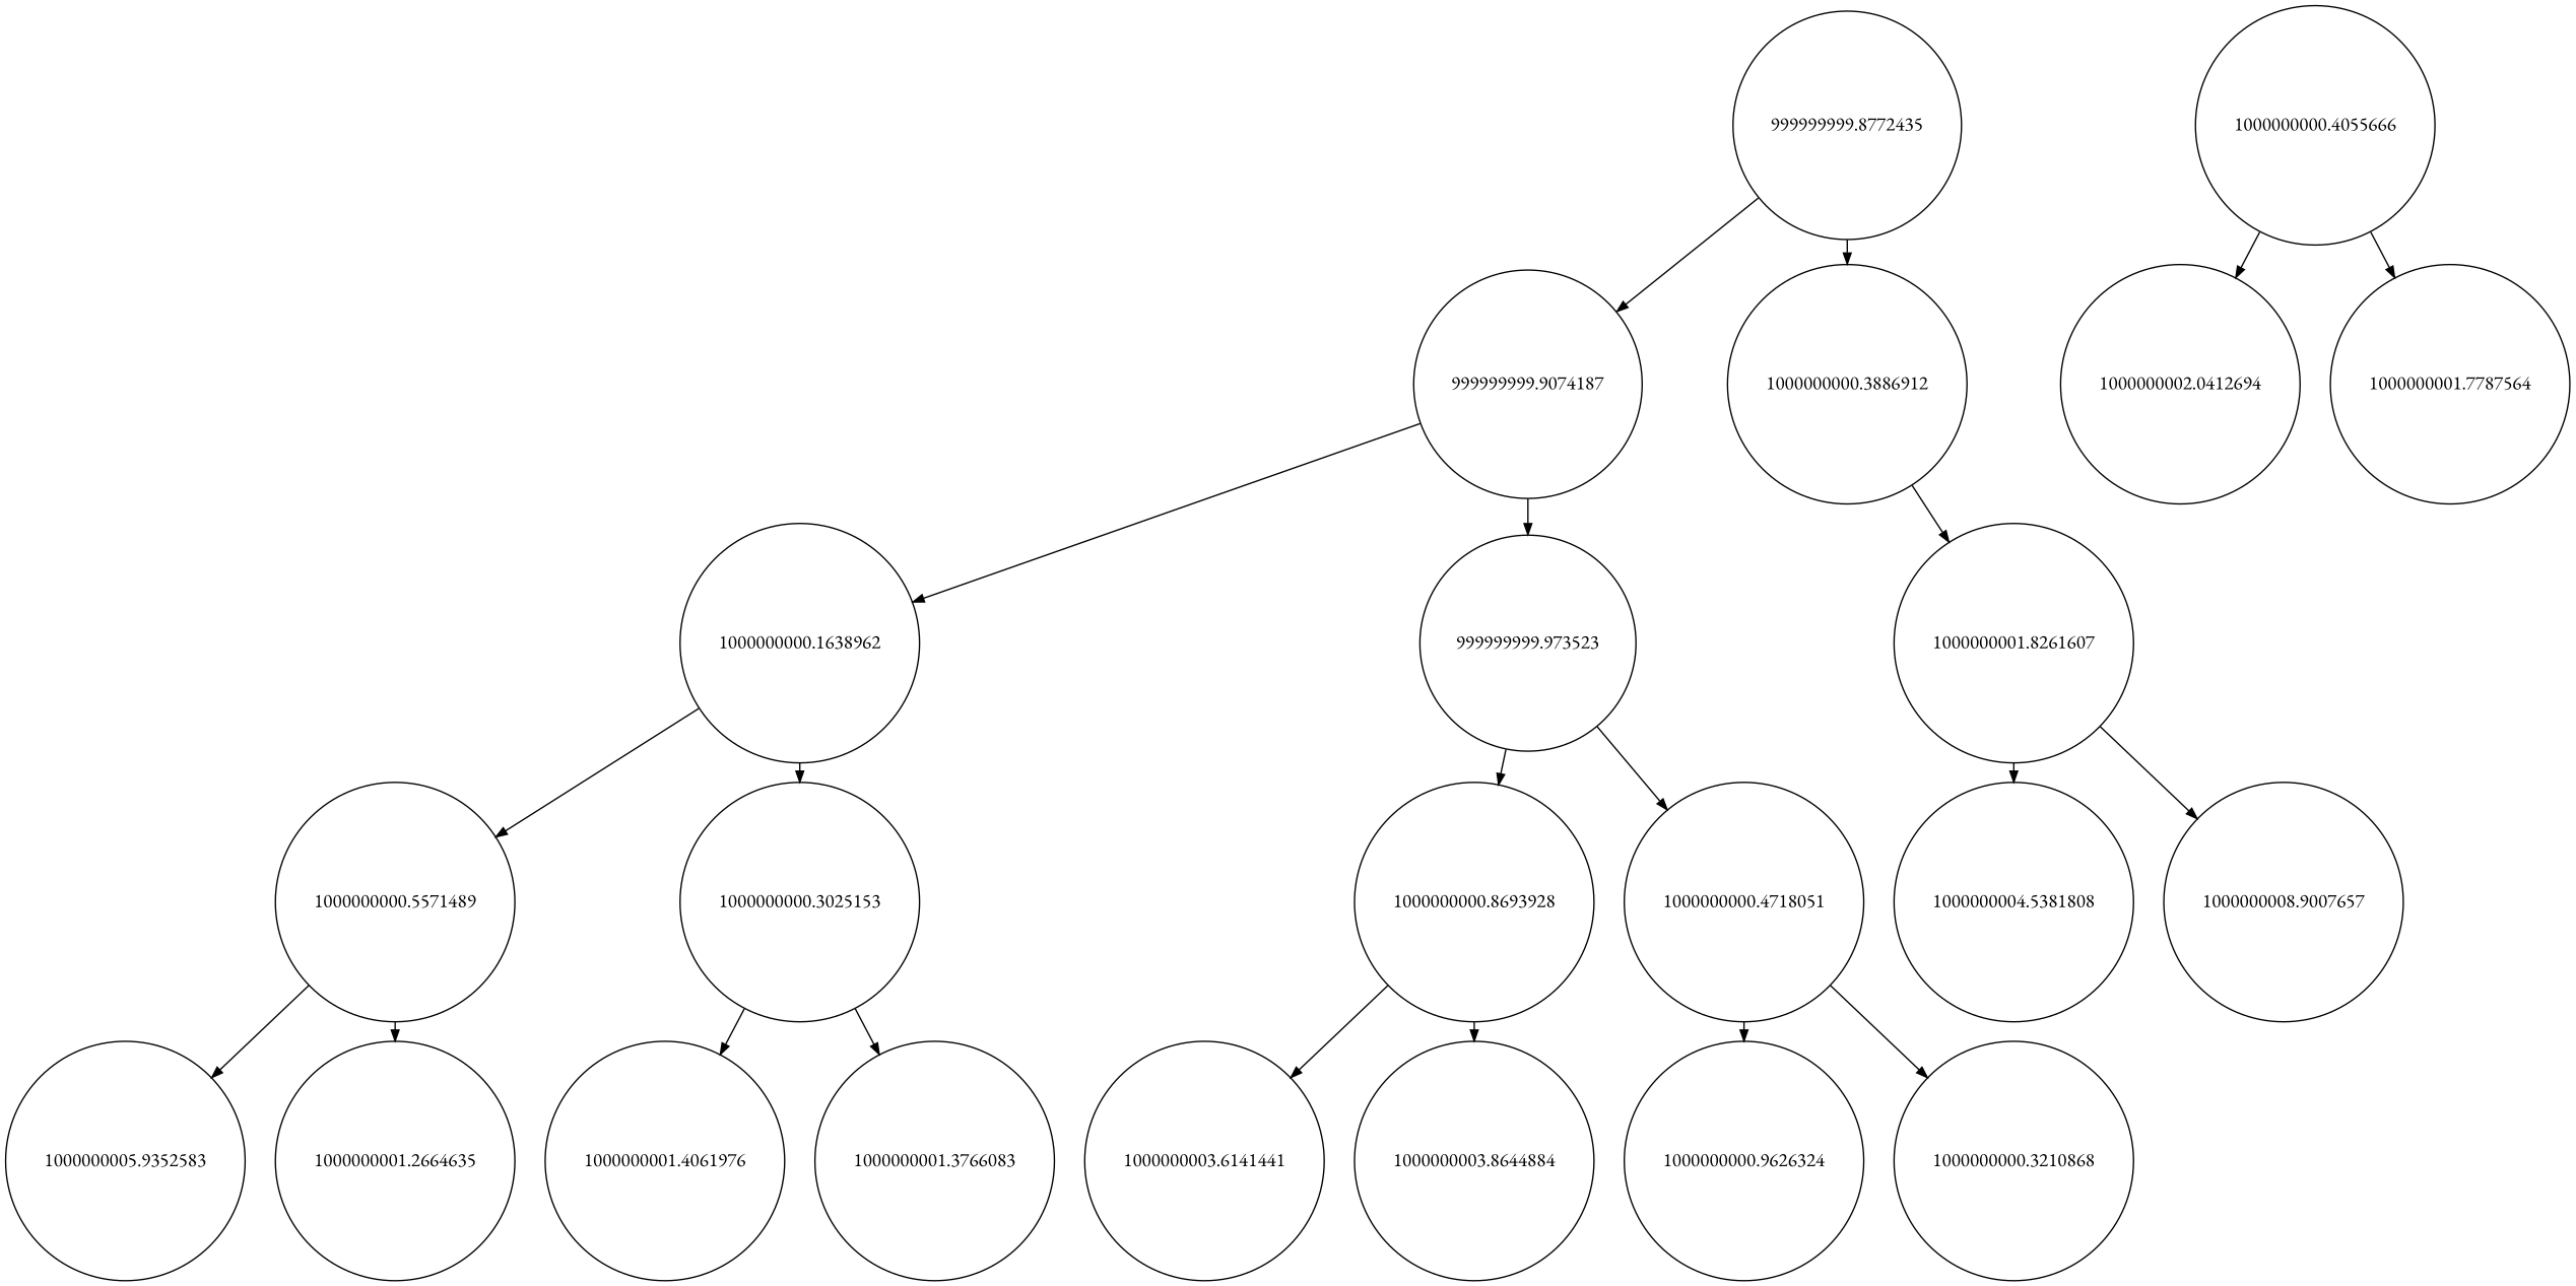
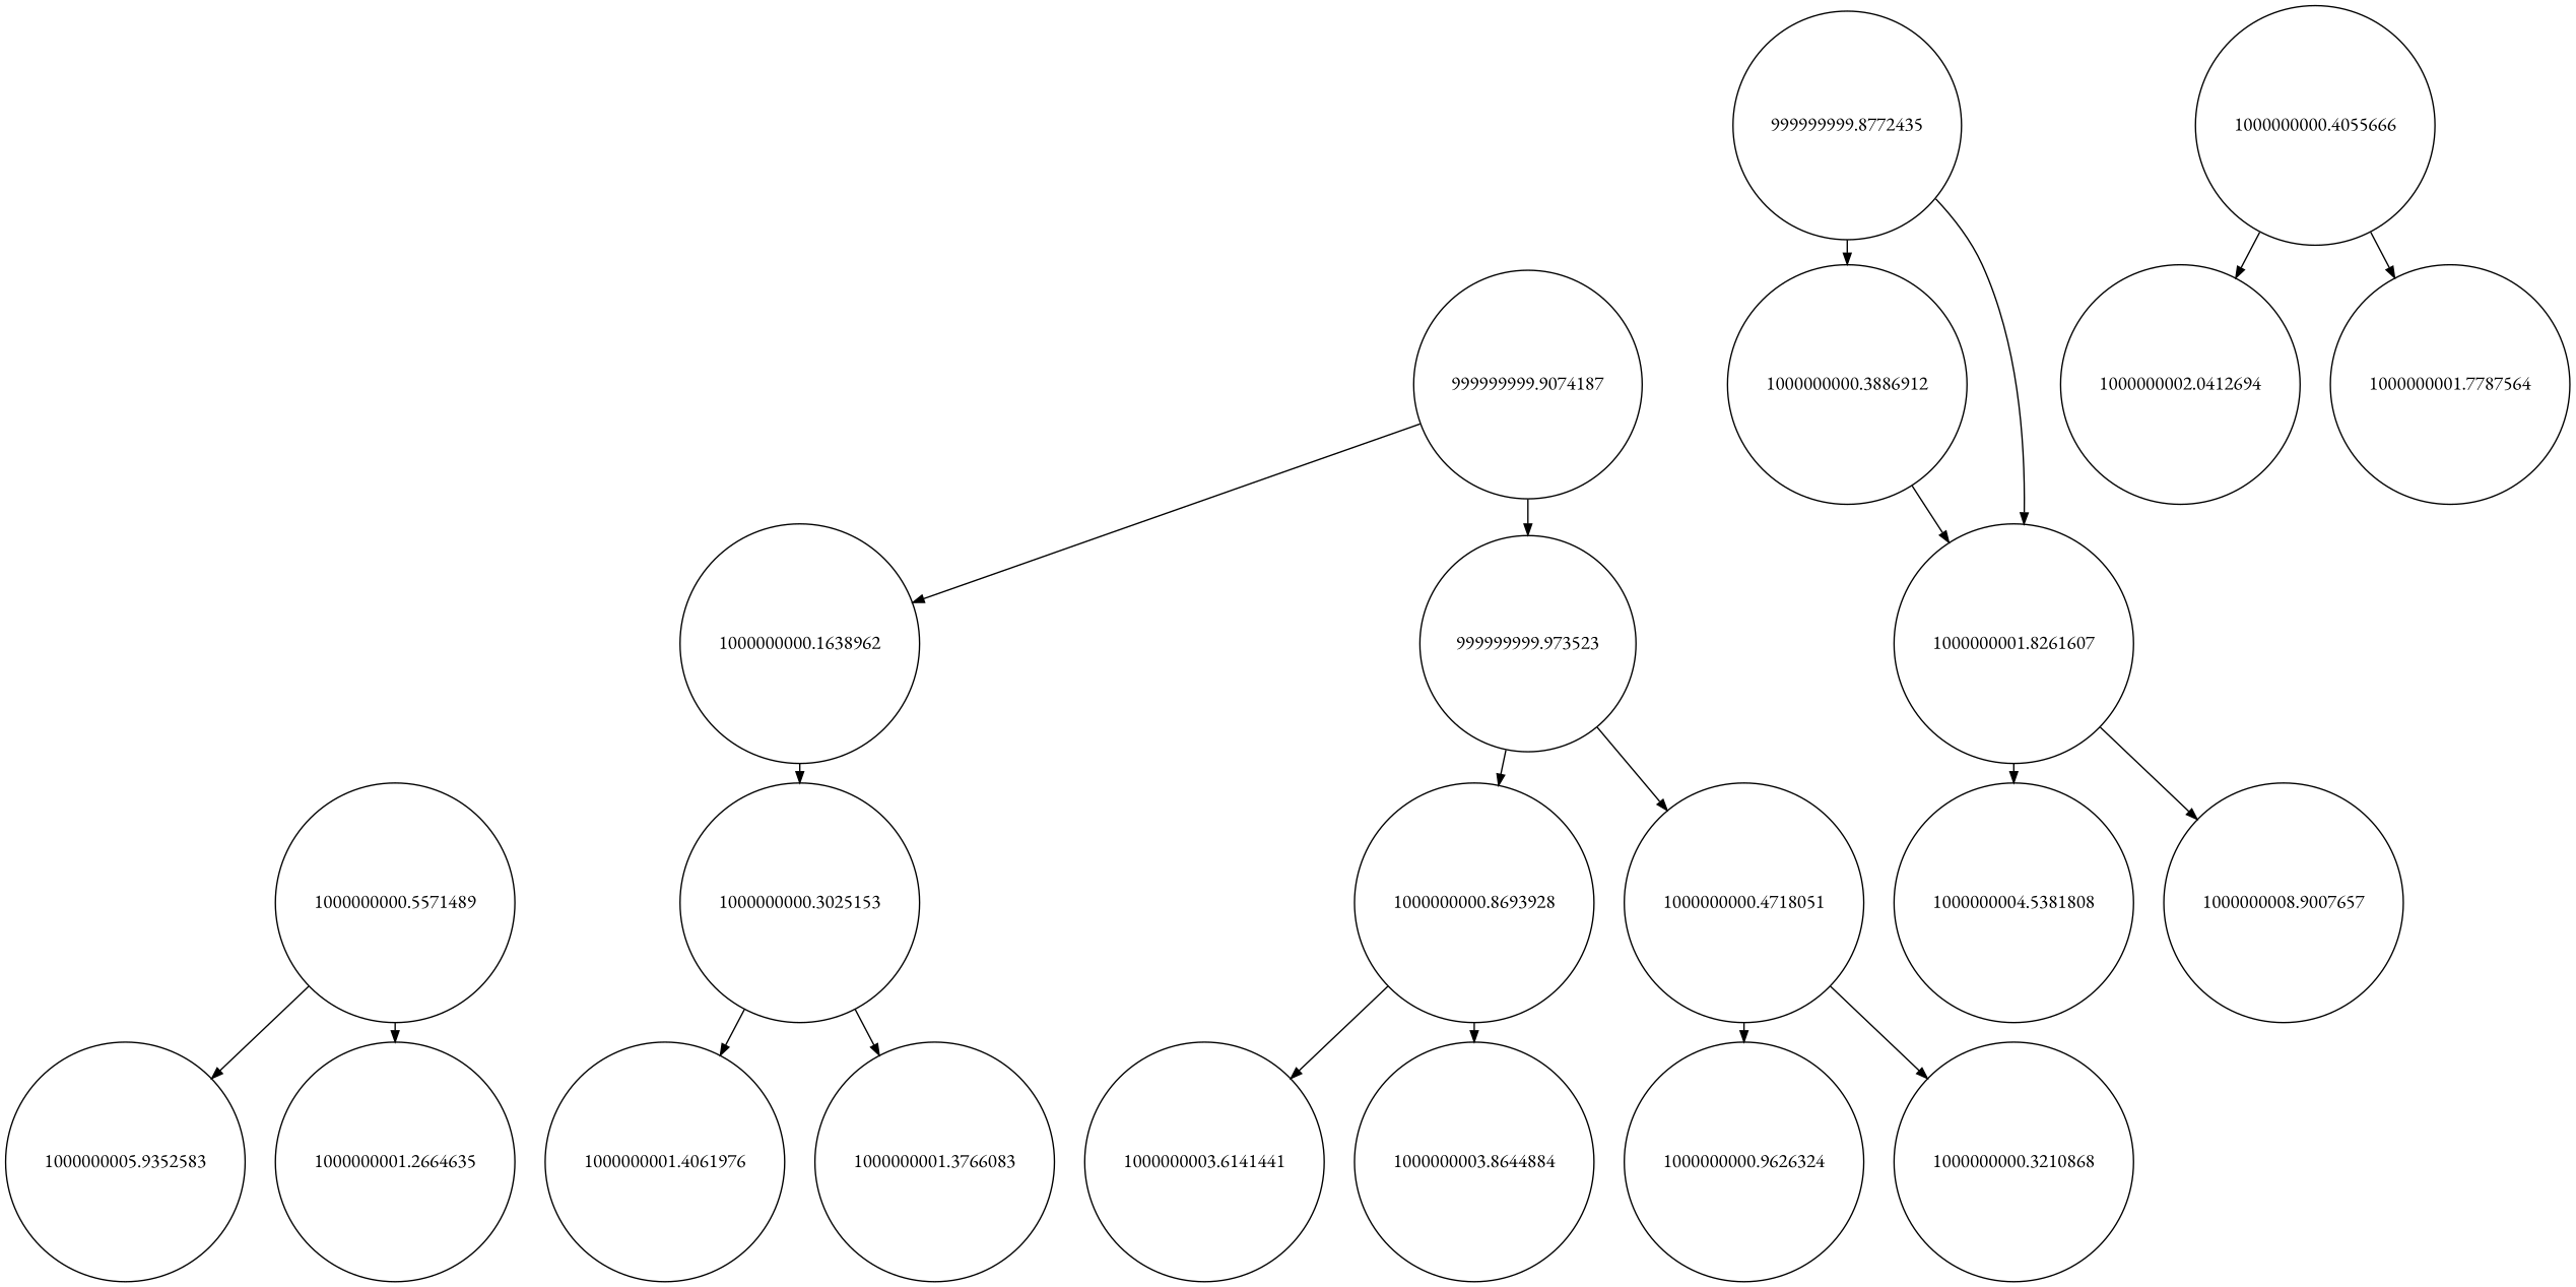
  digraph {
    fontname="EB Garamond"
    nodesep=0.3
    ranksep=0.2
    node [fontname="EB Garamond" shape=circle]
    edge [arrowsize=0.8 fontname="EB Garamond" side=left]
    n1 [label=999999999.8772435]
    n2 [label=999999999.9074187]
    n3 [label=1000000000.3886912]
    n4 [label=1000000000.1638962]
    n5 [label=999999999.973523]
    n6 [label=1000000001.8261607]
    n7 [label=1000000000.5571489]
    n8 [label=1000000000.3025153]
    n9 [label=1000000000.8693928]
    n10 [label=1000000000.4718051]
    n11 [label=1000000004.5381808]
    n12 [label=1000000008.9007657]
    n13 [label=1000000000.4055666]
    n14 [label=1000000002.0412694]
    n15 [label=1000000001.7787564]
    n16 [label=1000000005.9352583]
    n17 [label=1000000001.2664635]
    n18 [label=1000000001.4061976]
    n19 [label=1000000001.3766083]
    n20 [label=1000000003.6141441]
    n21 [label=1000000003.8644884]
    n22 [label=1000000000.9626324]
    n23 [label=1000000000.3210868]
-   n1 -> n2
+   n1 -> n6
    n1 -> n3 [side=""]
    n2 -> n4
    n2 -> n5 [side=""]
    n3 -> n6
-   n4 -> n7
    n4 -> n8 [side=""]
    n5 -> n9
    n5 -> n10 [side=""]
    n6 -> n11
    n6 -> n12 [side=""]
    n7 -> n16
    n7 -> n17 [side=""]
    n8 -> n18
    n8 -> n19 [side=""]
    n9 -> n20
    n9 -> n21 [side=""]
    n10 -> n22
    n10 -> n23 [side=""]
    n13 -> n14
    n13 -> n15 [side=""]
  }
